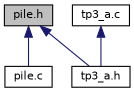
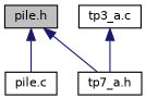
  digraph {
    node [color=black fillcolor=white fontname=Helvetica fontsize=10 shape=record style=filled]
    edge [color=midnightblue dir=back fontname=Helvetica fontsize=10 labelfontname=Helvetica labelfontsize=10 style=solid]
    n1 [fillcolor=grey75 fontcolor=black height=0.2 label="pile.h" width=0.4]
    n2 [height=0.2 label="pile.c" width=0.4]
-   n3 [height=0.2 label="tp3_a.h" width=0.4]
+   n3 [height=0.2 label="tp7_a.h" width=0.4]
    n4 [height=0.2 label="tp3_a.c" width=0.4]
    n1 -> n2
    n1 -> n3
    n4 -> n3
  }
